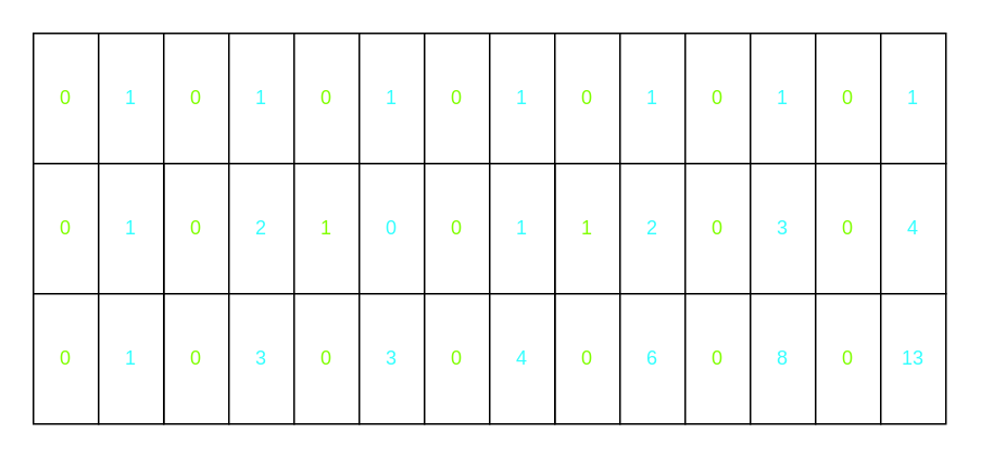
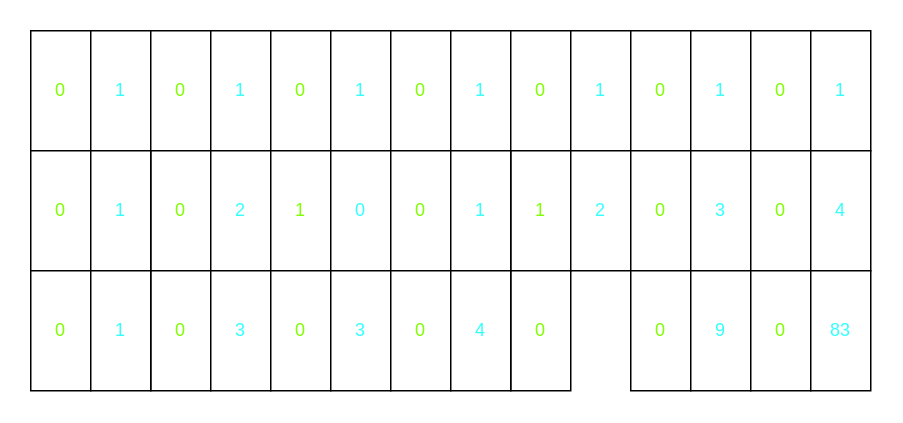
  <mxCell id="0" />
  <mxCell id="1" parent="0" />
  <mxCell id="2" value="" style="group" parent="1" vertex="1" connectable="0"><mxGeometry x="20" y="20" width="80" height="80" as="geometry" /></mxCell>
  <mxCell id="3" value="&lt;font style=&quot;font-size: 12px&quot; color=&quot;#80ff00&quot;&gt;0&lt;/font&gt;" style="rounded=0;whiteSpace=wrap;html=1;" parent="2" vertex="1"><mxGeometry width="40" height="80" as="geometry" /></mxCell>
  <mxCell id="4" value="&lt;font color=&quot;#33ffff&quot;&gt;1&lt;/font&gt;" style="rounded=0;whiteSpace=wrap;html=1;" parent="2" vertex="1"><mxGeometry x="40" width="40" height="80" as="geometry" /></mxCell>
  <mxCell id="5" value="" style="group" parent="1" vertex="1" connectable="0"><mxGeometry x="100" y="20" width="80" height="80" as="geometry" /></mxCell>
  <mxCell id="6" value="&lt;font style=&quot;font-size: 12px&quot; color=&quot;#80ff00&quot;&gt;0&lt;/font&gt;" style="rounded=0;whiteSpace=wrap;html=1;" parent="5" vertex="1"><mxGeometry width="40" height="80" as="geometry" /></mxCell>
  <mxCell id="7" value="&lt;font color=&quot;#33ffff&quot;&gt;1&lt;/font&gt;" style="rounded=0;whiteSpace=wrap;html=1;" parent="5" vertex="1"><mxGeometry x="40" width="40" height="80" as="geometry" /></mxCell>
  <mxCell id="8" value="" style="group" parent="1" vertex="1" connectable="0"><mxGeometry x="180" y="20" width="80" height="80" as="geometry" /></mxCell>
  <mxCell id="9" value="&lt;font style=&quot;font-size: 12px&quot; color=&quot;#80ff00&quot;&gt;0&lt;/font&gt;" style="rounded=0;whiteSpace=wrap;html=1;" parent="8" vertex="1"><mxGeometry width="40" height="80" as="geometry" /></mxCell>
  <mxCell id="10" value="&lt;font color=&quot;#33ffff&quot;&gt;1&lt;/font&gt;" style="rounded=0;whiteSpace=wrap;html=1;" parent="8" vertex="1"><mxGeometry x="40" width="40" height="80" as="geometry" /></mxCell>
  <mxCell id="11" value="" style="group" parent="1" vertex="1" connectable="0"><mxGeometry x="100" y="100" width="80" height="80" as="geometry" /></mxCell>
  <mxCell id="12" value="&lt;font style=&quot;font-size: 12px&quot; color=&quot;#80ff00&quot;&gt;0&lt;/font&gt;" style="rounded=0;whiteSpace=wrap;html=1;" parent="11" vertex="1"><mxGeometry width="40" height="80" as="geometry" /></mxCell>
  <mxCell id="13" value="&lt;font color=&quot;#33ffff&quot;&gt;2&lt;/font&gt;" style="rounded=0;whiteSpace=wrap;html=1;" parent="11" vertex="1"><mxGeometry x="40" width="40" height="80" as="geometry" /></mxCell>
  <mxCell id="14" value="" style="group" parent="1" vertex="1" connectable="0"><mxGeometry x="180" y="100" width="80" height="80" as="geometry" /></mxCell>
  <mxCell id="15" value="&lt;font style=&quot;font-size: 12px&quot; color=&quot;#80ff00&quot;&gt;1&lt;/font&gt;" style="rounded=0;whiteSpace=wrap;html=1;" parent="14" vertex="1"><mxGeometry width="40" height="80" as="geometry" /></mxCell>
  <mxCell id="16" value="&lt;font color=&quot;#33ffff&quot;&gt;0&lt;/font&gt;" style="rounded=0;whiteSpace=wrap;html=1;" parent="14" vertex="1"><mxGeometry x="40" width="40" height="80" as="geometry" /></mxCell>
  <mxCell id="17" value="" style="group" parent="1" vertex="1" connectable="0"><mxGeometry x="100" y="180" width="80" height="80" as="geometry" /></mxCell>
  <mxCell id="18" value="&lt;font style=&quot;font-size: 12px&quot; color=&quot;#80ff00&quot;&gt;0&lt;/font&gt;" style="rounded=0;whiteSpace=wrap;html=1;" parent="17" vertex="1"><mxGeometry width="40" height="80" as="geometry" /></mxCell>
  <mxCell id="19" value="&lt;font color=&quot;#33ffff&quot;&gt;3&lt;/font&gt;" style="rounded=0;whiteSpace=wrap;html=1;" parent="17" vertex="1"><mxGeometry x="40" width="40" height="80" as="geometry" /></mxCell>
  <mxCell id="20" value="" style="group" parent="1" vertex="1" connectable="0"><mxGeometry x="180" y="180" width="80" height="80" as="geometry" /></mxCell>
  <mxCell id="21" value="&lt;font style=&quot;font-size: 12px&quot; color=&quot;#80ff00&quot;&gt;0&lt;/font&gt;" style="rounded=0;whiteSpace=wrap;html=1;" parent="20" vertex="1"><mxGeometry width="40" height="80" as="geometry" /></mxCell>
  <mxCell id="22" value="&lt;font color=&quot;#33ffff&quot;&gt;3&lt;/font&gt;" style="rounded=0;whiteSpace=wrap;html=1;" parent="20" vertex="1"><mxGeometry x="40" width="40" height="80" as="geometry" /></mxCell>
  <mxCell id="23" value="" style="group" vertex="1" connectable="0" parent="1"><mxGeometry x="20" y="100" width="80" height="80" as="geometry" /></mxCell>
  <mxCell id="24" value="&lt;font style=&quot;font-size: 12px&quot; color=&quot;#80ff00&quot;&gt;0&lt;/font&gt;" style="rounded=0;whiteSpace=wrap;html=1;" parent="23" vertex="1"><mxGeometry width="40" height="80" as="geometry" /></mxCell>
  <mxCell id="25" value="&lt;font color=&quot;#33ffff&quot;&gt;1&lt;/font&gt;" style="rounded=0;whiteSpace=wrap;html=1;" parent="23" vertex="1"><mxGeometry x="40" width="40" height="80" as="geometry" /></mxCell>
  <mxCell id="26" value="" style="group" vertex="1" connectable="0" parent="1"><mxGeometry x="20" y="180" width="80" height="80" as="geometry" /></mxCell>
  <mxCell id="27" value="&lt;font style=&quot;font-size: 12px&quot; color=&quot;#80ff00&quot;&gt;0&lt;/font&gt;" style="rounded=0;whiteSpace=wrap;html=1;" parent="26" vertex="1"><mxGeometry width="40" height="80" as="geometry" /></mxCell>
  <mxCell id="28" value="&lt;font color=&quot;#33ffff&quot;&gt;1&lt;/font&gt;" style="rounded=0;whiteSpace=wrap;html=1;" parent="26" vertex="1"><mxGeometry x="40" width="40" height="80" as="geometry" /></mxCell>
  <mxCell id="29" value="" style="group" vertex="1" connectable="0" parent="1"><mxGeometry x="260" y="20" width="80" height="80" as="geometry" /></mxCell>
  <mxCell id="30" value="&lt;font style=&quot;font-size: 12px&quot; color=&quot;#80ff00&quot;&gt;0&lt;/font&gt;" style="rounded=0;whiteSpace=wrap;html=1;" vertex="1" parent="29"><mxGeometry width="40" height="80" as="geometry" /></mxCell>
  <mxCell id="31" value="&lt;font color=&quot;#33ffff&quot;&gt;1&lt;/font&gt;" style="rounded=0;whiteSpace=wrap;html=1;" vertex="1" parent="29"><mxGeometry x="40" width="40" height="80" as="geometry" /></mxCell>
  <mxCell id="32" value="" style="group" vertex="1" connectable="0" parent="1"><mxGeometry x="340" y="20" width="80" height="80" as="geometry" /></mxCell>
  <mxCell id="33" value="&lt;font style=&quot;font-size: 12px&quot; color=&quot;#80ff00&quot;&gt;0&lt;/font&gt;" style="rounded=0;whiteSpace=wrap;html=1;" vertex="1" parent="32"><mxGeometry width="40" height="80" as="geometry" /></mxCell>
  <mxCell id="34" value="&lt;font color=&quot;#33ffff&quot;&gt;1&lt;/font&gt;" style="rounded=0;whiteSpace=wrap;html=1;" vertex="1" parent="32"><mxGeometry x="40" width="40" height="80" as="geometry" /></mxCell>
  <mxCell id="35" value="" style="group" vertex="1" connectable="0" parent="1"><mxGeometry x="420" y="20" width="80" height="80" as="geometry" /></mxCell>
  <mxCell id="36" value="&lt;font style=&quot;font-size: 12px&quot; color=&quot;#80ff00&quot;&gt;0&lt;/font&gt;" style="rounded=0;whiteSpace=wrap;html=1;" vertex="1" parent="35"><mxGeometry width="40" height="80" as="geometry" /></mxCell>
  <mxCell id="37" value="&lt;font color=&quot;#33ffff&quot;&gt;1&lt;/font&gt;" style="rounded=0;whiteSpace=wrap;html=1;" vertex="1" parent="35"><mxGeometry x="40" width="40" height="80" as="geometry" /></mxCell>
  <mxCell id="38" value="" style="group" vertex="1" connectable="0" parent="1"><mxGeometry x="340" y="100" width="80" height="80" as="geometry" /></mxCell>
  <mxCell id="39" value="&lt;font style=&quot;font-size: 12px&quot; color=&quot;#80ff00&quot;&gt;1&lt;/font&gt;" style="rounded=0;whiteSpace=wrap;html=1;" vertex="1" parent="38"><mxGeometry width="40" height="80" as="geometry" /></mxCell>
  <mxCell id="40" value="&lt;font color=&quot;#33ffff&quot;&gt;2&lt;/font&gt;" style="rounded=0;whiteSpace=wrap;html=1;" vertex="1" parent="38"><mxGeometry x="40" width="40" height="80" as="geometry" /></mxCell>
  <mxCell id="41" value="" style="group" vertex="1" connectable="0" parent="1"><mxGeometry x="420" y="100" width="80" height="80" as="geometry" /></mxCell>
  <mxCell id="42" value="&lt;font style=&quot;font-size: 12px&quot; color=&quot;#80ff00&quot;&gt;0&lt;/font&gt;" style="rounded=0;whiteSpace=wrap;html=1;" vertex="1" parent="41"><mxGeometry width="40" height="80" as="geometry" /></mxCell>
  <mxCell id="43" value="&lt;font color=&quot;#33ffff&quot;&gt;3&lt;/font&gt;" style="rounded=0;whiteSpace=wrap;html=1;" vertex="1" parent="41"><mxGeometry x="40" width="40" height="80" as="geometry" /></mxCell>
  <mxCell id="44" value="" style="group" vertex="1" connectable="0" parent="1"><mxGeometry x="340" y="180" width="80" height="80" as="geometry" /></mxCell>
  <mxCell id="45" value="&lt;font style=&quot;font-size: 12px&quot; color=&quot;#80ff00&quot;&gt;0&lt;/font&gt;" style="rounded=0;whiteSpace=wrap;html=1;" vertex="1" parent="44"><mxGeometry width="40" height="80" as="geometry" /></mxCell>
- <mxCell id="46" value="&lt;font color=&quot;#33ffff&quot;&gt;6&lt;/font&gt;" style="rounded=0;whiteSpace=wrap;html=1;" vertex="1" parent="44"><mxGeometry x="40" width="40" height="80" as="geometry" /></mxCell>
  <mxCell id="47" value="" style="group" vertex="1" connectable="0" parent="1"><mxGeometry x="420" y="180" width="80" height="80" as="geometry" /></mxCell>
  <mxCell id="48" value="&lt;font style=&quot;font-size: 12px&quot; color=&quot;#80ff00&quot;&gt;0&lt;/font&gt;" style="rounded=0;whiteSpace=wrap;html=1;" vertex="1" parent="47"><mxGeometry width="40" height="80" as="geometry" /></mxCell>
- <mxCell id="49" value="&lt;font color=&quot;#33ffff&quot;&gt;8&lt;/font&gt;" style="rounded=0;whiteSpace=wrap;html=1;" vertex="1" parent="47"><mxGeometry x="40" width="40" height="80" as="geometry" /></mxCell>
+ <mxCell id="49" value="&lt;font color=&quot;#33ffff&quot;&gt;9&lt;/font&gt;" style="rounded=0;whiteSpace=wrap;html=1;" vertex="1" parent="47"><mxGeometry x="40" width="40" height="80" as="geometry" /></mxCell>
  <mxCell id="50" value="" style="group" vertex="1" connectable="0" parent="1"><mxGeometry x="260" y="100" width="80" height="80" as="geometry" /></mxCell>
  <mxCell id="51" value="&lt;font style=&quot;font-size: 12px&quot; color=&quot;#80ff00&quot;&gt;0&lt;/font&gt;" style="rounded=0;whiteSpace=wrap;html=1;" vertex="1" parent="50"><mxGeometry width="40" height="80" as="geometry" /></mxCell>
  <mxCell id="52" value="&lt;font color=&quot;#33ffff&quot;&gt;1&lt;/font&gt;" style="rounded=0;whiteSpace=wrap;html=1;" vertex="1" parent="50"><mxGeometry x="40" width="40" height="80" as="geometry" /></mxCell>
  <mxCell id="53" value="" style="group" vertex="1" connectable="0" parent="1"><mxGeometry x="260" y="180" width="80" height="80" as="geometry" /></mxCell>
  <mxCell id="54" value="&lt;font style=&quot;font-size: 12px&quot; color=&quot;#80ff00&quot;&gt;0&lt;/font&gt;" style="rounded=0;whiteSpace=wrap;html=1;" vertex="1" parent="53"><mxGeometry width="40" height="80" as="geometry" /></mxCell>
  <mxCell id="55" value="&lt;font color=&quot;#33ffff&quot;&gt;4&lt;/font&gt;" style="rounded=0;whiteSpace=wrap;html=1;" vertex="1" parent="53"><mxGeometry x="40" width="40" height="80" as="geometry" /></mxCell>
  <mxCell id="56" value="&lt;font style=&quot;font-size: 12px&quot; color=&quot;#80ff00&quot;&gt;0&lt;/font&gt;" style="rounded=0;whiteSpace=wrap;html=1;" vertex="1" parent="1"><mxGeometry x="500" y="20" width="40" height="80" as="geometry" /></mxCell>
  <mxCell id="57" value="&lt;font color=&quot;#33ffff&quot;&gt;1&lt;/font&gt;" style="rounded=0;whiteSpace=wrap;html=1;" vertex="1" parent="1"><mxGeometry x="540" y="20" width="40" height="80" as="geometry" /></mxCell>
  <mxCell id="58" value="&lt;font style=&quot;font-size: 12px&quot; color=&quot;#80ff00&quot;&gt;0&lt;/font&gt;" style="rounded=0;whiteSpace=wrap;html=1;" vertex="1" parent="1"><mxGeometry x="500" y="100" width="40" height="80" as="geometry" /></mxCell>
  <mxCell id="59" value="&lt;font color=&quot;#33ffff&quot;&gt;4&lt;/font&gt;" style="rounded=0;whiteSpace=wrap;html=1;" vertex="1" parent="1"><mxGeometry x="540" y="100" width="40" height="80" as="geometry" /></mxCell>
  <mxCell id="60" value="&lt;font style=&quot;font-size: 12px&quot; color=&quot;#80ff00&quot;&gt;0&lt;/font&gt;" style="rounded=0;whiteSpace=wrap;html=1;" vertex="1" parent="1"><mxGeometry x="500" y="180" width="40" height="80" as="geometry" /></mxCell>
- <mxCell id="61" value="&lt;font color=&quot;#33ffff&quot;&gt;13&lt;/font&gt;" style="rounded=0;whiteSpace=wrap;html=1;" vertex="1" parent="1"><mxGeometry x="540" y="180" width="40" height="80" as="geometry" /></mxCell>
+ <mxCell id="61" value="&lt;font color=&quot;#33ffff&quot;&gt;83&lt;/font&gt;" style="rounded=0;whiteSpace=wrap;html=1;" vertex="1" parent="1"><mxGeometry x="540" y="180" width="40" height="80" as="geometry" /></mxCell>
